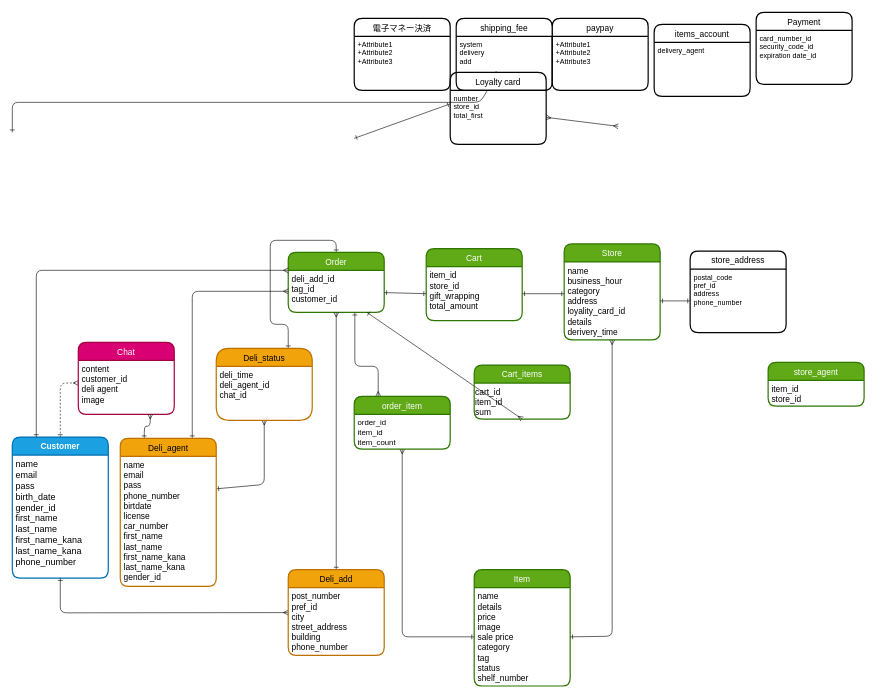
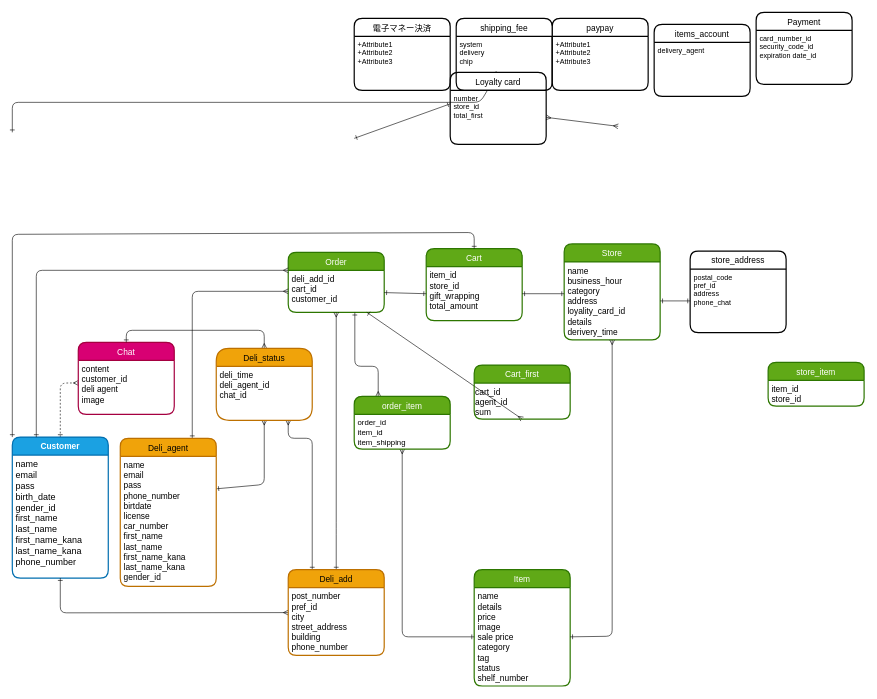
  <mxCell id="0" />
  <mxCell id="1" parent="0" />
  <mxCell id="2" style="edgeStyle=none;html=1;entryX=0;entryY=0.419;entryDx=0;entryDy=0;fontSize=13;exitX=0.5;exitY=0;exitDx=0;exitDy=0;entryPerimeter=0;endArrow=ERmany;endFill=0;startArrow=ERone;startFill=0;dashed=1;" parent="1" source="3" target="22" edge="1"><mxGeometry relative="1" as="geometry"><Array as="points"><mxPoint x="100" y="638" /></Array></mxGeometry></mxCell>
  <mxCell id="3" value="Customer" style="swimlane;childLayout=stackLayout;horizontal=1;startSize=30;horizontalStack=0;rounded=1;fontSize=14;fontStyle=1;strokeWidth=2;resizeParent=0;resizeLast=1;shadow=0;dashed=0;align=center;fillColor=#1ba1e2;fontColor=#ffffff;strokeColor=#006EAF;" parent="1" vertex="1"><mxGeometry x="20" y="728" width="160" height="235" as="geometry" /></mxCell>
  <mxCell id="4" value="name&#10;email&#10;pass&#10;birth_date&#10;gender_id&#10;first_name&#10;last_name&#10;first_name_kana&#10;last_name_kana&#10;phone_number" style="align=left;strokeColor=none;fillColor=none;spacingLeft=4;fontSize=15;verticalAlign=top;resizable=0;rotatable=0;part=1;" parent="3" vertex="1"><mxGeometry y="30" width="160" height="205" as="geometry" /></mxCell>
  <mxCell id="5" value="Payment" style="swimlane;childLayout=stackLayout;horizontal=1;startSize=30;horizontalStack=0;rounded=1;fontSize=14;fontStyle=0;strokeWidth=2;resizeParent=0;resizeLast=1;shadow=0;dashed=0;align=center;" parent="1" vertex="1"><mxGeometry x="1260" y="20" width="160" height="120" as="geometry" /></mxCell>
  <mxCell id="6" value="card_number_id&#10;security_code_id&#10;expiration date_id" style="align=left;strokeColor=none;fillColor=none;spacingLeft=4;fontSize=12;verticalAlign=top;resizable=0;rotatable=0;part=1;" parent="5" vertex="1"><mxGeometry y="30" width="160" height="90" as="geometry" /></mxCell>
- <mxCell id="7" style="edgeStyle=none;html=1;entryX=0.75;entryY=0;entryDx=0;entryDy=0;fontSize=13;exitX=0.5;exitY=0;exitDx=0;exitDy=0;startArrow=ERone;startFill=0;endArrow=ERone;endFill=0;" parent="1" source="8" target="56" edge="1"><mxGeometry relative="1" as="geometry"><Array as="points"><mxPoint x="560" y="400" /><mxPoint x="450" y="400" /><mxPoint x="450" y="540" /><mxPoint x="480" y="540" /></Array></mxGeometry></mxCell>
  <mxCell id="8" value="Order" style="swimlane;childLayout=stackLayout;horizontal=1;startSize=30;horizontalStack=0;rounded=1;fontSize=14;fontStyle=0;strokeWidth=2;resizeParent=0;resizeLast=1;shadow=0;dashed=0;align=center;fillColor=#60a917;fontColor=#ffffff;strokeColor=#2D7600;" parent="1" vertex="1"><mxGeometry x="480" y="420" width="160" height="100" as="geometry" /></mxCell>
- <mxCell id="9" value="deli_add_id&#10;tag_id&#10;customer_id" style="align=left;strokeColor=none;fillColor=none;spacingLeft=4;fontSize=14;verticalAlign=top;resizable=0;rotatable=0;part=1;" parent="8" vertex="1"><mxGeometry y="30" width="160" height="70" as="geometry" /></mxCell>
+ <mxCell id="9" value="deli_add_id&#10;cart_id&#10;customer_id" style="align=left;strokeColor=none;fillColor=none;spacingLeft=4;fontSize=14;verticalAlign=top;resizable=0;rotatable=0;part=1;" parent="8" vertex="1"><mxGeometry y="30" width="160" height="70" as="geometry" /></mxCell>
  <mxCell id="10" style="edgeStyle=none;html=1;fontSize=13;exitX=0;exitY=0.25;exitDx=0;exitDy=0;startArrow=ERone;startFill=0;endArrow=ERone;endFill=0;" parent="1" source="13" edge="1"><mxGeometry relative="1" as="geometry"><Array as="points" /><mxPoint x="590" y="230" as="targetPoint" /></mxGeometry></mxCell>
  <mxCell id="11" value="" style="edgeStyle=none;html=1;fontSize=13;startArrow=ERmany;startFill=0;endArrow=ERone;endFill=0;exitX=0.5;exitY=0;exitDx=0;exitDy=0;" parent="1" source="12" edge="1"><mxGeometry relative="1" as="geometry"><mxPoint x="20" y="220" as="targetPoint" /><Array as="points"><mxPoint x="800" y="170" /><mxPoint x="20" y="170" /></Array></mxGeometry></mxCell>
  <mxCell id="12" value="Loyalty card" style="swimlane;childLayout=stackLayout;horizontal=1;startSize=30;horizontalStack=0;rounded=1;fontSize=14;fontStyle=0;strokeWidth=2;resizeParent=0;resizeLast=1;shadow=0;dashed=0;align=center;" parent="1" vertex="1"><mxGeometry x="750" y="120" width="160" height="120" as="geometry" /></mxCell>
  <mxCell id="13" value="number&#10;store_id&#10;total_first" style="align=left;strokeColor=none;fillColor=none;spacingLeft=4;fontSize=12;verticalAlign=top;resizable=0;rotatable=0;part=1;" parent="12" vertex="1"><mxGeometry y="30" width="160" height="90" as="geometry" /></mxCell>
  <mxCell id="14" value="Cart" style="swimlane;childLayout=stackLayout;horizontal=1;startSize=30;horizontalStack=0;rounded=1;fontSize=14;fontStyle=0;strokeWidth=2;resizeParent=0;resizeLast=1;shadow=0;dashed=0;align=center;fillColor=#60a917;fontColor=#ffffff;strokeColor=#2D7600;" parent="1" vertex="1"><mxGeometry x="710" y="414" width="160" height="120" as="geometry" /></mxCell>
  <mxCell id="15" value="item_id&#10;store_id&#10;gift_wrapping&#10;total_amount" style="align=left;strokeColor=none;fillColor=none;spacingLeft=4;fontSize=14;verticalAlign=top;resizable=0;rotatable=0;part=1;" parent="14" vertex="1"><mxGeometry y="30" width="160" height="90" as="geometry" /></mxCell>
  <mxCell id="16" value="Item" style="swimlane;childLayout=stackLayout;horizontal=1;startSize=30;horizontalStack=0;rounded=1;fontSize=14;fontStyle=0;strokeWidth=2;resizeParent=0;resizeLast=1;shadow=0;dashed=0;align=center;fillColor=#60a917;fontColor=#ffffff;strokeColor=#2D7600;" parent="1" vertex="1"><mxGeometry x="790" y="949" width="160" height="194" as="geometry" /></mxCell>
  <mxCell id="17" value="name&#10;details&#10;price&#10;image&#10;sale price&#10;category&#10;tag&#10;status&#10;shelf_number" style="align=left;strokeColor=none;fillColor=none;spacingLeft=4;fontSize=14;verticalAlign=top;resizable=0;rotatable=0;part=1;" parent="16" vertex="1"><mxGeometry y="30" width="160" height="164" as="geometry" /></mxCell>
  <mxCell id="18" style="edgeStyle=none;html=1;entryX=1;entryY=0.5;entryDx=0;entryDy=0;fontSize=13;startArrow=ERmany;startFill=0;endArrow=ERmany;endFill=0;" parent="1" target="13" edge="1"><mxGeometry relative="1" as="geometry"><Array as="points" /><mxPoint x="1030" y="210" as="sourcePoint" /></mxGeometry></mxCell>
  <mxCell id="19" value="Store" style="swimlane;childLayout=stackLayout;horizontal=1;startSize=30;horizontalStack=0;rounded=1;fontSize=14;fontStyle=0;strokeWidth=2;resizeParent=0;resizeLast=1;shadow=0;dashed=0;align=center;fillColor=#60a917;fontColor=#ffffff;strokeColor=#2D7600;" parent="1" vertex="1"><mxGeometry x="940" y="406" width="160" height="160" as="geometry" /></mxCell>
  <mxCell id="20" value="name&#10;business_hour&#10;category&#10;address&#10;loyality_card_id&#10;details&#10;derivery_time&#10;" style="align=left;strokeColor=none;fillColor=none;spacingLeft=4;fontSize=14;verticalAlign=top;resizable=0;rotatable=0;part=1;" parent="19" vertex="1"><mxGeometry y="30" width="160" height="130" as="geometry" /></mxCell>
  <mxCell id="21" value="Chat" style="swimlane;childLayout=stackLayout;horizontal=1;startSize=30;horizontalStack=0;rounded=1;fontSize=14;fontStyle=0;strokeWidth=2;resizeParent=0;resizeLast=1;shadow=0;dashed=0;align=center;fillColor=#d80073;fontColor=#ffffff;strokeColor=#A50040;" parent="1" vertex="1"><mxGeometry x="130" y="570" width="160" height="120" as="geometry" /></mxCell>
  <mxCell id="22" value="content&#10;customer_id&#10;deli agent&#10;image" style="align=left;strokeColor=none;fillColor=none;spacingLeft=4;fontSize=14;verticalAlign=top;resizable=0;rotatable=0;part=1;" parent="21" vertex="1"><mxGeometry y="30" width="160" height="90" as="geometry" /></mxCell>
  <mxCell id="23" style="edgeStyle=none;html=1;entryX=1;entryY=0.25;entryDx=0;entryDy=0;fontSize=13;startArrow=ERmany;startFill=0;endArrow=ERone;endFill=0;" parent="1" source="56" target="54" edge="1"><mxGeometry relative="1" as="geometry"><Array as="points"><mxPoint x="440" y="807" /></Array></mxGeometry></mxCell>
+ <mxCell id="24" style="edgeStyle=none;html=1;fontSize=13;startArrow=ERmany;startFill=0;endArrow=ERone;endFill=0;exitX=0.5;exitY=0;exitDx=0;exitDy=0;entryX=0.5;entryY=0;entryDx=0;entryDy=0;" parent="1" source="56" target="21" edge="1"><mxGeometry relative="1" as="geometry"><mxPoint x="180" y="390" as="targetPoint" /><Array as="points"><mxPoint x="440" y="550" /><mxPoint x="210" y="550" /></Array></mxGeometry></mxCell>
  <mxCell id="25" style="edgeStyle=none;html=1;fontSize=13;startArrow=ERone;startFill=0;endArrow=ERmany;endFill=0;entryX=0.5;entryY=1;entryDx=0;entryDy=0;" parent="1" source="28" target="9" edge="1"><mxGeometry relative="1" as="geometry"><mxPoint x="530" y="600" as="targetPoint" /><Array as="points"><mxPoint x="560" y="880" /></Array></mxGeometry></mxCell>
  <mxCell id="26" style="edgeStyle=none;html=1;entryX=0.5;entryY=1;entryDx=0;entryDy=0;fontSize=13;startArrow=ERmany;startFill=0;endArrow=ERone;endFill=0;" parent="1" source="28" target="4" edge="1"><mxGeometry relative="1" as="geometry"><Array as="points"><mxPoint x="100" y="1021" /></Array></mxGeometry></mxCell>
+ <mxCell id="27" style="edgeStyle=none;html=1;entryX=0.75;entryY=1;entryDx=0;entryDy=0;fontSize=13;startArrow=ERone;startFill=0;endArrow=ERmany;endFill=0;exitX=0.25;exitY=0;exitDx=0;exitDy=0;" parent="1" source="28" target="57" edge="1"><mxGeometry relative="1" as="geometry"><Array as="points"><mxPoint x="520" y="730" /><mxPoint x="480" y="730" /></Array></mxGeometry></mxCell>
  <mxCell id="28" value="Deli_add" style="swimlane;childLayout=stackLayout;horizontal=1;startSize=30;horizontalStack=0;rounded=1;fontSize=14;fontStyle=0;strokeWidth=2;resizeParent=0;resizeLast=1;shadow=0;dashed=0;align=center;fillColor=#f0a30a;fontColor=#000000;strokeColor=#BD7000;" parent="1" vertex="1"><mxGeometry x="480" y="949" width="160" height="143" as="geometry" /></mxCell>
  <mxCell id="29" value="post_number&#10;pref_id&#10;city&#10;street_address&#10;building&#10;phone_number" style="align=left;strokeColor=none;fillColor=none;spacingLeft=4;fontSize=14;verticalAlign=top;resizable=0;rotatable=0;part=1;" parent="28" vertex="1"><mxGeometry y="30" width="160" height="113" as="geometry" /></mxCell>
  <mxCell id="30" value="電子マネー決済" style="swimlane;childLayout=stackLayout;horizontal=1;startSize=30;horizontalStack=0;rounded=1;fontSize=14;fontStyle=0;strokeWidth=2;resizeParent=0;resizeLast=1;shadow=0;dashed=0;align=center;" parent="1" vertex="1"><mxGeometry x="590" y="30" width="160" height="120" as="geometry" /></mxCell>
  <mxCell id="31" value="+Attribute1&#10;+Attribute2&#10;+Attribute3" style="align=left;strokeColor=none;fillColor=none;spacingLeft=4;fontSize=12;verticalAlign=top;resizable=0;rotatable=0;part=1;" parent="30" vertex="1"><mxGeometry y="30" width="160" height="90" as="geometry" /></mxCell>
  <mxCell id="32" value="paypay" style="swimlane;childLayout=stackLayout;horizontal=1;startSize=30;horizontalStack=0;rounded=1;fontSize=14;fontStyle=0;strokeWidth=2;resizeParent=0;resizeLast=1;shadow=0;dashed=0;align=center;" parent="1" vertex="1"><mxGeometry x="920" y="30" width="160" height="120" as="geometry" /></mxCell>
  <mxCell id="33" value="+Attribute1&#10;+Attribute2&#10;+Attribute3" style="align=left;strokeColor=none;fillColor=none;spacingLeft=4;fontSize=12;verticalAlign=top;resizable=0;rotatable=0;part=1;" parent="32" vertex="1"><mxGeometry y="30" width="160" height="90" as="geometry" /></mxCell>
  <mxCell id="34" value="shipping_fee" style="swimlane;childLayout=stackLayout;horizontal=1;startSize=30;horizontalStack=0;rounded=1;fontSize=14;fontStyle=0;strokeWidth=2;resizeParent=0;resizeLast=1;shadow=0;dashed=0;align=center;" parent="1" vertex="1"><mxGeometry x="760" y="30" width="160" height="120" as="geometry" /></mxCell>
- <mxCell id="35" value="system&#10;delivery&#10;add&#10;" style="align=left;strokeColor=none;fillColor=none;spacingLeft=4;fontSize=12;verticalAlign=top;resizable=0;rotatable=0;part=1;" parent="34" vertex="1"><mxGeometry y="30" width="160" height="90" as="geometry" /></mxCell>
+ <mxCell id="35" value="system&#10;delivery&#10;chip&#10;" style="align=left;strokeColor=none;fillColor=none;spacingLeft=4;fontSize=12;verticalAlign=top;resizable=0;rotatable=0;part=1;" parent="34" vertex="1"><mxGeometry y="30" width="160" height="90" as="geometry" /></mxCell>
  <mxCell id="36" style="edgeStyle=none;html=1;exitX=0.5;exitY=1;exitDx=0;exitDy=0;fontSize=13;endArrow=ERone;endFill=0;startArrow=ERmany;startFill=0;entryX=1;entryY=0.5;entryDx=0;entryDy=0;" parent="1" source="20" target="17" edge="1"><mxGeometry relative="1" as="geometry"><mxPoint x="1140" y="1065" as="targetPoint" /><Array as="points"><mxPoint x="1020" y="1060" /></Array></mxGeometry></mxCell>
- <mxCell id="37" style="edgeStyle=none;html=1;entryX=0.25;entryY=0;entryDx=0;entryDy=0;fontSize=13;startArrow=ERmany;startFill=0;endArrow=ERone;endFill=0;exitX=0.75;exitY=1;exitDx=0;exitDy=0;" parent="1" source="22" target="53" edge="1"><mxGeometry relative="1" as="geometry"><Array as="points"><mxPoint x="250" y="710" /><mxPoint x="240" y="710" /></Array></mxGeometry></mxCell>
  <mxCell id="38" style="edgeStyle=none;html=1;fontSize=13;startArrow=ERone;startFill=0;endArrow=ERmany;endFill=0;entryX=0;entryY=0.5;entryDx=0;entryDy=0;exitX=0.75;exitY=0;exitDx=0;exitDy=0;" parent="1" source="53" target="9" edge="1"><mxGeometry relative="1" as="geometry"><mxPoint x="480" y="480" as="targetPoint" /><mxPoint x="180" y="485" as="sourcePoint" /><Array as="points"><mxPoint x="320" y="485" /></Array></mxGeometry></mxCell>
  <mxCell id="39" style="edgeStyle=none;html=1;entryX=1;entryY=0.5;entryDx=0;entryDy=0;fontSize=13;startArrow=ERone;startFill=0;endArrow=ERone;endFill=0;" parent="1" target="15" edge="1"><mxGeometry relative="1" as="geometry"><mxPoint x="940" y="489" as="sourcePoint" /></mxGeometry></mxCell>
  <mxCell id="40" value="" style="edgeStyle=none;html=1;fontSize=13;startArrow=ERmany;startFill=0;endArrow=ERone;endFill=0;entryX=0.694;entryY=1.007;entryDx=0;entryDy=0;entryPerimeter=0;exitX=0.25;exitY=0;exitDx=0;exitDy=0;" parent="1" source="42" target="9" edge="1"><mxGeometry relative="1" as="geometry"><mxPoint x="590" y="780" as="sourcePoint" /><mxPoint x="590" y="600" as="targetPoint" /><Array as="points"><mxPoint x="630" y="610" /><mxPoint x="591" y="610" /></Array></mxGeometry></mxCell>
  <mxCell id="41" style="edgeStyle=none;html=1;fontSize=13;startArrow=ERone;startFill=0;endArrow=ERmany;endFill=0;entryX=0.5;entryY=1;entryDx=0;entryDy=0;exitX=0;exitY=0.5;exitDx=0;exitDy=0;" parent="1" source="17" target="43" edge="1"><mxGeometry relative="1" as="geometry"><mxPoint x="860" y="600" as="sourcePoint" /><mxPoint x="860" y="560" as="targetPoint" /><Array as="points"><mxPoint x="670" y="1061" /></Array></mxGeometry></mxCell>
  <mxCell id="42" value="order_item" style="swimlane;childLayout=stackLayout;horizontal=1;startSize=30;horizontalStack=0;rounded=1;fontSize=14;fontStyle=0;strokeWidth=2;resizeParent=0;resizeLast=1;shadow=0;dashed=0;align=center;fillColor=#60a917;fontColor=#ffffff;strokeColor=#2D7600;" parent="1" vertex="1"><mxGeometry x="590" y="660" width="160" height="88" as="geometry" /></mxCell>
- <mxCell id="43" value="order_id&#10;item_id&#10;item_count" style="align=left;strokeColor=none;fillColor=none;spacingLeft=4;fontSize=13;verticalAlign=top;resizable=0;rotatable=0;part=1;" parent="42" vertex="1"><mxGeometry y="30" width="160" height="58" as="geometry" /></mxCell>
- <mxCell id="44" value="store_agent" style="swimlane;childLayout=stackLayout;horizontal=1;startSize=30;horizontalStack=0;rounded=1;fontSize=14;fontStyle=0;strokeWidth=2;resizeParent=0;resizeLast=1;shadow=0;dashed=0;align=center;fillColor=#60a917;fontColor=#ffffff;strokeColor=#2D7600;" parent="1" vertex="1"><mxGeometry x="1280" y="603.5" width="160" height="73" as="geometry" /></mxCell>
+ <mxCell id="43" value="order_id&#10;item_id&#10;item_shipping" style="align=left;strokeColor=none;fillColor=none;spacingLeft=4;fontSize=13;verticalAlign=top;resizable=0;rotatable=0;part=1;" parent="42" vertex="1"><mxGeometry y="30" width="160" height="58" as="geometry" /></mxCell>
+ <mxCell id="44" value="store_item" style="swimlane;childLayout=stackLayout;horizontal=1;startSize=30;horizontalStack=0;rounded=1;fontSize=14;fontStyle=0;strokeWidth=2;resizeParent=0;resizeLast=1;shadow=0;dashed=0;align=center;fillColor=#60a917;fontColor=#ffffff;strokeColor=#2D7600;" parent="1" vertex="1"><mxGeometry x="1280" y="603.5" width="160" height="73" as="geometry" /></mxCell>
  <mxCell id="45" value="item_id&#10;store_id" style="align=left;strokeColor=none;fillColor=none;spacingLeft=4;fontSize=14;verticalAlign=top;resizable=0;rotatable=0;part=1;" parent="44" vertex="1"><mxGeometry y="30" width="160" height="43" as="geometry" /></mxCell>
  <mxCell id="46" value="items_account" style="swimlane;childLayout=stackLayout;horizontal=1;startSize=30;horizontalStack=0;rounded=1;fontSize=14;fontStyle=0;strokeWidth=2;resizeParent=0;resizeLast=1;shadow=0;dashed=0;align=center;" parent="1" vertex="1"><mxGeometry x="1090" y="40" width="160" height="120" as="geometry" /></mxCell>
  <mxCell id="47" value="delivery_agent" style="align=left;strokeColor=none;fillColor=none;spacingLeft=4;fontSize=12;verticalAlign=top;resizable=0;rotatable=0;part=1;" parent="46" vertex="1"><mxGeometry y="30" width="160" height="90" as="geometry" /></mxCell>
  <mxCell id="48" style="edgeStyle=none;html=1;entryX=0;entryY=0.5;entryDx=0;entryDy=0;fontSize=13;startArrow=ERone;startFill=0;endArrow=ERone;endFill=0;" parent="1" source="9" target="15" edge="1"><mxGeometry relative="1" as="geometry" /></mxCell>
+ <mxCell id="49" style="edgeStyle=none;html=1;entryX=0;entryY=0;entryDx=0;entryDy=0;fontSize=13;startArrow=ERone;startFill=0;endArrow=ERone;endFill=0;exitX=0.5;exitY=0;exitDx=0;exitDy=0;" parent="1" source="14" target="3" edge="1"><mxGeometry relative="1" as="geometry"><Array as="points"><mxPoint x="790" y="387" /><mxPoint x="20" y="390" /></Array></mxGeometry></mxCell>
  <mxCell id="50" style="edgeStyle=none;html=1;exitX=0.5;exitY=1;exitDx=0;exitDy=0;fontSize=13;startArrow=ERmany;startFill=0;endArrow=ERone;endFill=0;" parent="1" source="51" target="9" edge="1"><mxGeometry relative="1" as="geometry" /></mxCell>
- <mxCell id="51" value="Cart_items" style="swimlane;childLayout=stackLayout;horizontal=1;startSize=30;horizontalStack=0;rounded=1;fontSize=14;fontStyle=0;strokeWidth=2;resizeParent=0;resizeLast=1;shadow=0;dashed=0;align=center;fillColor=#60a917;fontColor=#ffffff;strokeColor=#2D7600;" parent="1" vertex="1"><mxGeometry x="790" y="608" width="160" height="90" as="geometry" /></mxCell>
- <mxCell id="52" value="cart_id&lt;br style=&quot;font-size: 14px;&quot;&gt;item_id&lt;br style=&quot;font-size: 14px;&quot;&gt;&lt;div style=&quot;font-size: 14px;&quot;&gt;&lt;span style=&quot;background-color: initial; font-size: 14px;&quot;&gt;sum&lt;/span&gt;&lt;/div&gt;" style="text;html=1;align=left;verticalAlign=top;resizable=0;points=[];autosize=1;strokeColor=none;fillColor=none;fontSize=14;" parent="51" vertex="1"><mxGeometry y="30" width="160" height="60" as="geometry" /></mxCell>
+ <mxCell id="51" value="Cart_first" style="swimlane;childLayout=stackLayout;horizontal=1;startSize=30;horizontalStack=0;rounded=1;fontSize=14;fontStyle=0;strokeWidth=2;resizeParent=0;resizeLast=1;shadow=0;dashed=0;align=center;fillColor=#60a917;fontColor=#ffffff;strokeColor=#2D7600;" parent="1" vertex="1"><mxGeometry x="790" y="608" width="160" height="90" as="geometry" /></mxCell>
+ <mxCell id="52" value="cart_id&lt;br style=&quot;font-size: 14px;&quot;&gt;agent_id&lt;br style=&quot;font-size: 14px;&quot;&gt;&lt;div style=&quot;font-size: 14px;&quot;&gt;&lt;span style=&quot;background-color: initial; font-size: 14px;&quot;&gt;sum&lt;/span&gt;&lt;/div&gt;" style="text;html=1;align=left;verticalAlign=top;resizable=0;points=[];autosize=1;strokeColor=none;fillColor=none;fontSize=14;" parent="51" vertex="1"><mxGeometry y="30" width="160" height="60" as="geometry" /></mxCell>
  <mxCell id="53" value="Deli_agent" style="swimlane;childLayout=stackLayout;horizontal=1;startSize=30;horizontalStack=0;rounded=1;fontSize=14;fontStyle=0;strokeWidth=2;resizeParent=0;resizeLast=1;shadow=0;dashed=0;align=center;fillColor=#f0a30a;strokeColor=#BD7000;fontColor=#000000;" parent="1" vertex="1"><mxGeometry x="200" y="730" width="160" height="247" as="geometry" /></mxCell>
  <mxCell id="54" value="name&#10;email&#10;pass&#10;phone_number&#10;birtdate&#10;license&#10;car_number&#10;first_name&#10;last_name&#10;first_name_kana&#10;last_name_kana&#10;gender_id" style="align=left;strokeColor=none;fillColor=none;spacingLeft=4;fontSize=14;verticalAlign=top;resizable=0;rotatable=0;part=1;" parent="53" vertex="1"><mxGeometry y="30" width="160" height="217" as="geometry" /></mxCell>
  <mxCell id="55" value="" style="edgeStyle=none;html=1;fontSize=13;exitX=0;exitY=0;exitDx=0;exitDy=0;startArrow=ERmany;startFill=0;endArrow=ERone;endFill=0;entryX=0.25;entryY=0;entryDx=0;entryDy=0;" parent="1" source="9" target="3" edge="1"><mxGeometry relative="1" as="geometry"><Array as="points"><mxPoint x="60" y="450" /></Array><mxPoint x="520" y="520" as="sourcePoint" /><mxPoint x="360" y="853.5" as="targetPoint" /></mxGeometry></mxCell>
  <mxCell id="56" value="Deli_status" style="swimlane;childLayout=stackLayout;horizontal=1;startSize=30;horizontalStack=0;rounded=1;fontSize=14;fontStyle=0;strokeWidth=2;resizeParent=0;resizeLast=1;shadow=0;dashed=0;align=center;arcSize=24;fillColor=#f0a30a;fontColor=#000000;strokeColor=#BD7000;" parent="1" vertex="1"><mxGeometry x="360" y="580" width="160" height="120" as="geometry" /></mxCell>
  <mxCell id="57" value="deli_time&#10;deli_agent_id&#10;chat_id" style="align=left;strokeColor=none;fillColor=none;spacingLeft=4;fontSize=14;verticalAlign=top;resizable=0;rotatable=0;part=1;" parent="56" vertex="1"><mxGeometry y="30" width="160" height="90" as="geometry" /></mxCell>
  <mxCell id="58" value="store_address" style="swimlane;childLayout=stackLayout;horizontal=1;startSize=30;horizontalStack=0;rounded=1;fontSize=14;fontStyle=0;strokeWidth=2;resizeParent=0;resizeLast=1;shadow=0;dashed=0;align=center;" parent="1" vertex="1"><mxGeometry x="1150" y="418" width="160" height="136" as="geometry" /></mxCell>
- <mxCell id="59" value="postal_code&#10;pref_id&#10;address&#10;phone_number" style="align=left;strokeColor=none;fillColor=none;spacingLeft=4;fontSize=12;verticalAlign=top;resizable=0;rotatable=0;part=1;" parent="58" vertex="1"><mxGeometry y="30" width="160" height="106" as="geometry" /></mxCell>
+ <mxCell id="59" value="postal_code&#10;pref_id&#10;address&#10;phone_chat" style="align=left;strokeColor=none;fillColor=none;spacingLeft=4;fontSize=12;verticalAlign=top;resizable=0;rotatable=0;part=1;" parent="58" vertex="1"><mxGeometry y="30" width="160" height="106" as="geometry" /></mxCell>
  <mxCell id="60" value="" style="edgeStyle=none;html=1;startArrow=ERone;startFill=0;endArrow=ERone;endFill=0;" parent="1" source="59" target="20" edge="1"><mxGeometry relative="1" as="geometry" /></mxCell>
